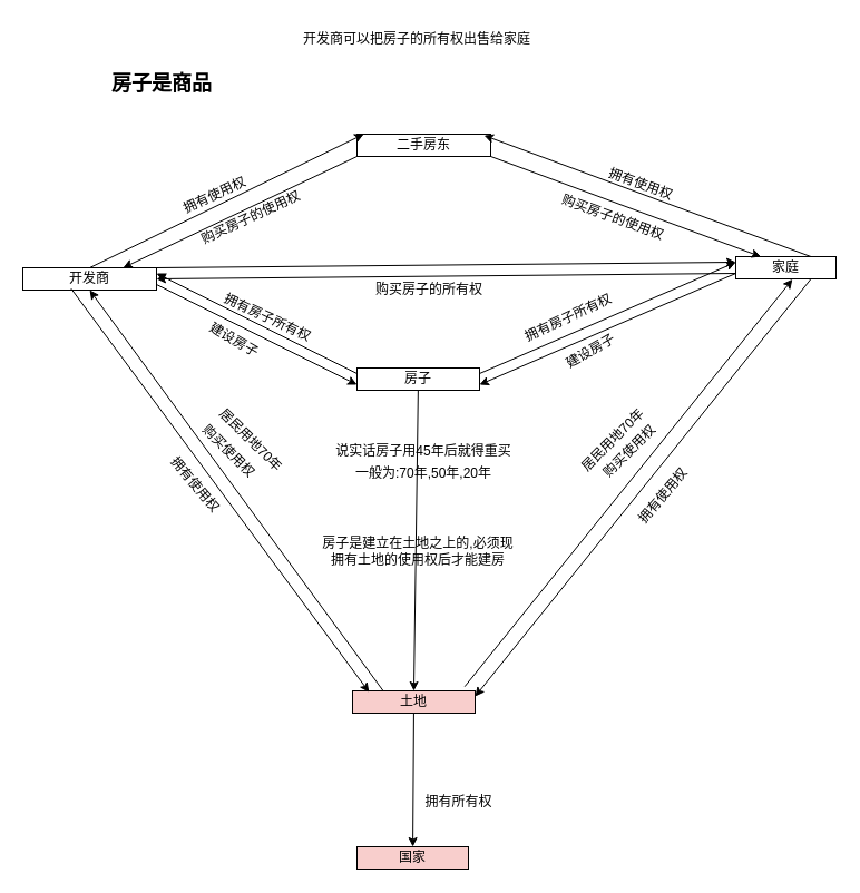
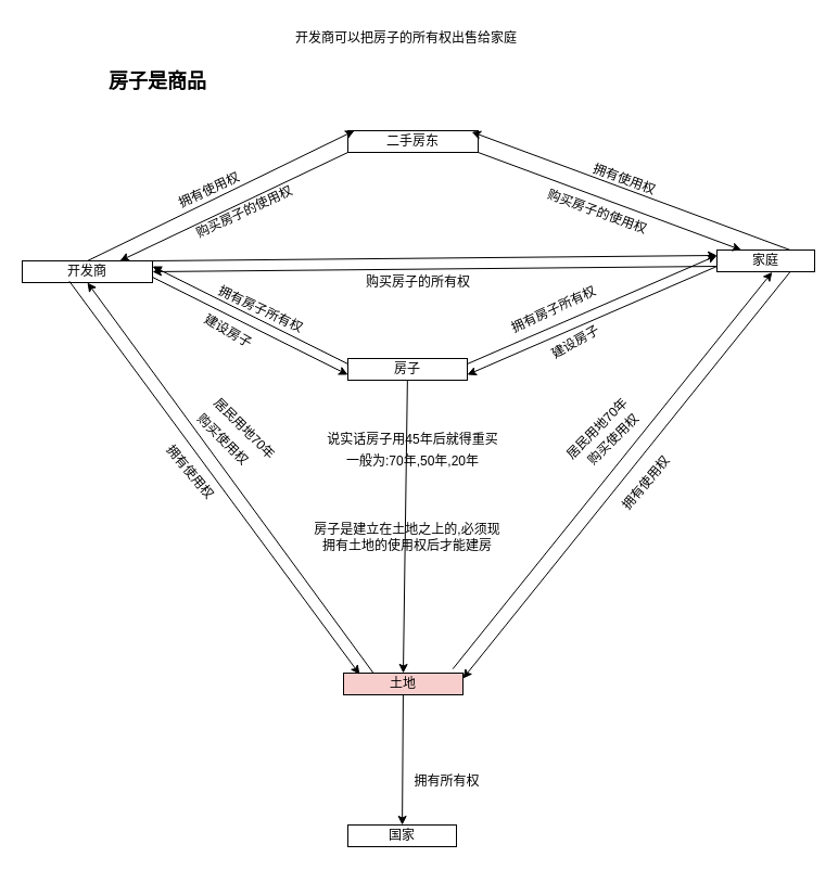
  <mxCell id="0" />
  <mxCell id="1" parent="0" />
  <mxCell id="2" value="家庭" style="rounded=0;whiteSpace=wrap;html=1;" vertex="1" parent="1"><mxGeometry x="660" y="230" width="90" height="20" as="geometry" /></mxCell>
  <mxCell id="3" value="房子" style="rounded=0;whiteSpace=wrap;html=1;" vertex="1" parent="1"><mxGeometry x="320" y="330" width="110" height="20" as="geometry" /></mxCell>
- <mxCell id="4" value="国家" style="rounded=0;whiteSpace=wrap;html=1;fillColor=#f8cecc;" vertex="1" parent="1"><mxGeometry x="320" y="760" width="100" height="20" as="geometry" /></mxCell>
+ <mxCell id="4" value="国家" style="rounded=0;whiteSpace=wrap;html=1;" vertex="1" parent="1"><mxGeometry x="320" y="760" width="100" height="20" as="geometry" /></mxCell>
  <mxCell id="5" value="" style="endArrow=classic;html=1;rounded=0;" edge="1" parent="1" source="12" target="4"><mxGeometry width="50" height="50" relative="1" as="geometry"><mxPoint x="256" y="540" as="sourcePoint" /><mxPoint x="406" y="580" as="targetPoint" /></mxGeometry></mxCell>
  <mxCell id="6" value="" style="endArrow=classic;html=1;rounded=0;exitX=0.915;exitY=-0.192;exitDx=0;exitDy=0;exitPerimeter=0;entryX=0.565;entryY=1.017;entryDx=0;entryDy=0;entryPerimeter=0;" edge="1" parent="1" source="12" target="2"><mxGeometry width="50" height="50" relative="1" as="geometry"><mxPoint x="546" y="550" as="sourcePoint" /><mxPoint x="696" y="620" as="targetPoint" /></mxGeometry></mxCell>
  <mxCell id="7" value="购买使用权" style="text;html=1;strokeColor=none;fillColor=none;align=center;verticalAlign=middle;whiteSpace=wrap;rounded=0;rotation=-45;" vertex="1" parent="1"><mxGeometry x="495" y="390" width="140" height="30" as="geometry" /></mxCell>
  <mxCell id="8" value="拥有所有权" style="text;html=1;strokeColor=none;fillColor=none;align=center;verticalAlign=middle;whiteSpace=wrap;rounded=0;" vertex="1" parent="1"><mxGeometry x="336" y="710" width="151" height="20" as="geometry" /></mxCell>
  <mxCell id="9" value="一般为:70年,50年,20年" style="text;html=1;strokeColor=none;fillColor=none;align=center;verticalAlign=middle;whiteSpace=wrap;rounded=0;rotation=0;" vertex="1" parent="1"><mxGeometry x="315" y="410" width="130" height="30" as="geometry" /></mxCell>
  <mxCell id="10" value="说实话房子用45年后就得重买" style="text;html=1;strokeColor=none;fillColor=none;align=center;verticalAlign=middle;whiteSpace=wrap;rounded=0;rotation=0;" vertex="1" parent="1"><mxGeometry x="285" y="390" width="190" height="30" as="geometry" /></mxCell>
  <mxCell id="11" value="&lt;b&gt;&lt;font style=&quot;font-size: 18px;&quot;&gt;房子是商品&lt;/font&gt;&lt;/b&gt;" style="text;html=1;strokeColor=none;fillColor=none;align=center;verticalAlign=middle;whiteSpace=wrap;rounded=0;" vertex="1" parent="1"><mxGeometry x="90" y="60" width="110" height="30" as="geometry" /></mxCell>
  <mxCell id="12" value="土地" style="rounded=0;whiteSpace=wrap;html=1;fillColor=#f8cecc;" vertex="1" parent="1"><mxGeometry x="316" y="620" width="110" height="20" as="geometry" /></mxCell>
  <mxCell id="13" value="" style="endArrow=classic;html=1;rounded=0;exitX=0.25;exitY=0;exitDx=0;exitDy=0;entryX=0.5;entryY=1;entryDx=0;entryDy=0;" edge="1" parent="1" source="12" target="18"><mxGeometry width="50" height="50" relative="1" as="geometry"><mxPoint x="476" y="590" as="sourcePoint" /><mxPoint x="371" y="550" as="targetPoint" /></mxGeometry></mxCell>
  <mxCell id="14" value="房子是建立在土地之上的,必须现拥有土地的使用权后才能建房" style="text;html=1;strokeColor=none;fillColor=none;align=center;verticalAlign=middle;whiteSpace=wrap;rounded=0;" vertex="1" parent="1"><mxGeometry x="285" y="480" width="180" height="30" as="geometry" /></mxCell>
  <mxCell id="15" value="居民用地70年" style="text;html=1;strokeColor=none;fillColor=none;align=center;verticalAlign=middle;whiteSpace=wrap;rounded=0;rotation=-45;" vertex="1" parent="1"><mxGeometry x="465" y="380" width="170" height="30" as="geometry" /></mxCell>
  <mxCell id="16" value="购买使用权" style="text;html=1;strokeColor=none;fillColor=none;align=center;verticalAlign=middle;whiteSpace=wrap;rounded=0;rotation=45;" vertex="1" parent="1"><mxGeometry x="135" y="390" width="140" height="30" as="geometry" /></mxCell>
  <mxCell id="17" value="居民用地70年" style="text;html=1;strokeColor=none;fillColor=none;align=center;verticalAlign=middle;whiteSpace=wrap;rounded=0;rotation=45;" vertex="1" parent="1"><mxGeometry x="140" y="380" width="170" height="30" as="geometry" /></mxCell>
  <mxCell id="18" value="开发商" style="rounded=0;whiteSpace=wrap;html=1;" vertex="1" parent="1"><mxGeometry x="20" y="240" width="120" height="20" as="geometry" /></mxCell>
  <mxCell id="19" value="建设房子" style="text;html=1;strokeColor=none;fillColor=none;align=center;verticalAlign=middle;whiteSpace=wrap;rounded=0;rotation=-30;" vertex="1" parent="1"><mxGeometry x="500" y="300" width="60" height="30" as="geometry" /></mxCell>
  <mxCell id="20" value="" style="endArrow=classic;html=1;rounded=0;entryX=0.5;entryY=0;entryDx=0;entryDy=0;" edge="1" parent="1" source="3" target="12"><mxGeometry width="50" height="50" relative="1" as="geometry"><mxPoint x="470" y="520" as="sourcePoint" /><mxPoint x="520" y="470" as="targetPoint" /></mxGeometry></mxCell>
  <mxCell id="21" value="" style="endArrow=classic;html=1;rounded=0;entryX=0;entryY=0.25;entryDx=0;entryDy=0;exitX=1;exitY=0.25;exitDx=0;exitDy=0;" edge="1" parent="1" source="3" target="2"><mxGeometry width="50" height="50" relative="1" as="geometry"><mxPoint x="487" y="320" as="sourcePoint" /><mxPoint x="537" y="170" as="targetPoint" /></mxGeometry></mxCell>
  <mxCell id="22" value="" style="endArrow=classic;html=1;rounded=0;exitX=0;exitY=0.75;exitDx=0;exitDy=0;entryX=1;entryY=0.75;entryDx=0;entryDy=0;" edge="1" parent="1" source="2" target="3"><mxGeometry width="50" height="50" relative="1" as="geometry"><mxPoint x="480" y="290" as="sourcePoint" /><mxPoint x="430" y="255" as="targetPoint" /></mxGeometry></mxCell>
  <mxCell id="23" value="拥有房子所有权" style="text;html=1;strokeColor=none;fillColor=none;align=center;verticalAlign=middle;whiteSpace=wrap;rounded=0;rotation=-25;" vertex="1" parent="1"><mxGeometry x="450" y="270" width="120" height="30" as="geometry" /></mxCell>
  <mxCell id="24" value="" style="endArrow=classic;html=1;rounded=0;exitX=0;exitY=0.25;exitDx=0;exitDy=0;entryX=1;entryY=0.25;entryDx=0;entryDy=0;" edge="1" parent="1" source="3" target="18"><mxGeometry width="50" height="50" relative="1" as="geometry"><mxPoint x="150" y="260" as="sourcePoint" /><mxPoint x="280" y="220" as="targetPoint" /></mxGeometry></mxCell>
  <mxCell id="25" value="" style="endArrow=classic;html=1;rounded=0;entryX=0;entryY=0.75;entryDx=0;entryDy=0;exitX=1;exitY=0.75;exitDx=0;exitDy=0;" edge="1" parent="1" source="18" target="3"><mxGeometry width="50" height="50" relative="1" as="geometry"><mxPoint x="470" y="520" as="sourcePoint" /><mxPoint x="520" y="470" as="targetPoint" /></mxGeometry></mxCell>
  <mxCell id="26" value="建设房子" style="text;html=1;strokeColor=none;fillColor=none;align=center;verticalAlign=middle;whiteSpace=wrap;rounded=0;rotation=30;" vertex="1" parent="1"><mxGeometry x="180" y="290" width="60" height="30" as="geometry" /></mxCell>
  <mxCell id="27" value="拥有房子所有权" style="text;html=1;strokeColor=none;fillColor=none;align=center;verticalAlign=middle;whiteSpace=wrap;rounded=0;rotation=25;" vertex="1" parent="1"><mxGeometry x="165" y="270" width="150" height="30" as="geometry" /></mxCell>
  <mxCell id="28" value="开发商可以把房子的所有权出售给家庭" style="text;html=1;strokeColor=none;fillColor=none;align=center;verticalAlign=middle;whiteSpace=wrap;rounded=0;" vertex="1" parent="1"><mxGeometry x="249" y="20" width="250" height="30" as="geometry" /></mxCell>
  <mxCell id="29" value="二手房东" style="rounded=0;whiteSpace=wrap;html=1;" vertex="1" parent="1"><mxGeometry x="320" y="120" width="120" height="20" as="geometry" /></mxCell>
  <mxCell id="30" value="" style="endArrow=classic;html=1;rounded=0;entryX=0.05;entryY=0;entryDx=0;entryDy=0;exitX=0.5;exitY=0;exitDx=0;exitDy=0;entryPerimeter=0;" edge="1" parent="1" source="18" target="29"><mxGeometry width="50" height="50" relative="1" as="geometry"><mxPoint x="70" y="220" as="sourcePoint" /><mxPoint x="120" y="170" as="targetPoint" /></mxGeometry></mxCell>
  <mxCell id="31" value="购买房子的使用权" style="text;html=1;strokeColor=none;fillColor=none;align=center;verticalAlign=middle;whiteSpace=wrap;rounded=0;rotation=-25;" vertex="1" parent="1"><mxGeometry x="175" y="180" width="100" height="30" as="geometry" /></mxCell>
  <mxCell id="32" value="" style="endArrow=classic;html=1;rounded=0;entryX=0.25;entryY=0;entryDx=0;entryDy=0;exitX=1;exitY=1;exitDx=0;exitDy=0;" edge="1" parent="1" source="29" target="2"><mxGeometry width="50" height="50" relative="1" as="geometry"><mxPoint x="475" y="190" as="sourcePoint" /><mxPoint x="525" y="140" as="targetPoint" /></mxGeometry></mxCell>
  <mxCell id="33" value="购买房子的使用权" style="text;html=1;strokeColor=none;fillColor=none;align=center;verticalAlign=middle;whiteSpace=wrap;rounded=0;rotation=20;" vertex="1" parent="1"><mxGeometry x="485" y="180" width="130" height="30" as="geometry" /></mxCell>
  <mxCell id="34" value="" style="endArrow=classic;html=1;rounded=0;exitX=0;exitY=1;exitDx=0;exitDy=0;entryX=0.75;entryY=0;entryDx=0;entryDy=0;" edge="1" parent="1" source="29" target="18"><mxGeometry width="50" height="50" relative="1" as="geometry"><mxPoint x="540" y="400" as="sourcePoint" /><mxPoint x="250" y="190" as="targetPoint" /></mxGeometry></mxCell>
  <mxCell id="35" value="拥有使用权" style="text;html=1;strokeColor=none;fillColor=none;align=center;verticalAlign=middle;whiteSpace=wrap;rounded=0;rotation=-25;" vertex="1" parent="1"><mxGeometry x="145" y="160" width="95" height="30" as="geometry" /></mxCell>
  <mxCell id="36" value="" style="endArrow=classic;html=1;rounded=0;exitX=0.75;exitY=0;exitDx=0;exitDy=0;entryX=0.951;entryY=0.058;entryDx=0;entryDy=0;entryPerimeter=0;" edge="1" parent="1" source="2" target="29"><mxGeometry width="50" height="50" relative="1" as="geometry"><mxPoint x="670" y="220" as="sourcePoint" /><mxPoint x="440" y="120" as="targetPoint" /></mxGeometry></mxCell>
  <mxCell id="37" value="拥有使用权" style="text;html=1;strokeColor=none;fillColor=none;align=center;verticalAlign=middle;whiteSpace=wrap;rounded=0;rotation=20;" vertex="1" parent="1"><mxGeometry x="515" y="150" width="120" height="30" as="geometry" /></mxCell>
  <mxCell id="38" value="" style="endArrow=classic;html=1;rounded=0;entryX=0;entryY=0.25;entryDx=0;entryDy=0;exitX=1;exitY=0;exitDx=0;exitDy=0;" edge="1" parent="1" source="18" target="2"><mxGeometry width="50" height="50" relative="1" as="geometry"><mxPoint x="540" y="400" as="sourcePoint" /><mxPoint x="590" y="350" as="targetPoint" /></mxGeometry></mxCell>
  <mxCell id="39" value="" style="endArrow=classic;html=1;rounded=0;entryX=1;entryY=0.5;entryDx=0;entryDy=0;exitX=0;exitY=0.75;exitDx=0;exitDy=0;" edge="1" parent="1" source="2" target="18"><mxGeometry width="50" height="50" relative="1" as="geometry"><mxPoint x="540" y="400" as="sourcePoint" /><mxPoint x="590" y="350" as="targetPoint" /></mxGeometry></mxCell>
  <mxCell id="40" value="购买房子的所有权" style="text;html=1;strokeColor=none;fillColor=none;align=center;verticalAlign=middle;whiteSpace=wrap;rounded=0;" vertex="1" parent="1"><mxGeometry x="330" y="250" width="110" height="20" as="geometry" /></mxCell>
  <mxCell id="41" value="" style="endArrow=classic;html=1;rounded=0;entryX=1;entryY=0.25;entryDx=0;entryDy=0;exitX=0.75;exitY=1;exitDx=0;exitDy=0;" edge="1" parent="1" source="2" target="12"><mxGeometry width="50" height="50" relative="1" as="geometry"><mxPoint x="540" y="480" as="sourcePoint" /><mxPoint x="590" y="430" as="targetPoint" /></mxGeometry></mxCell>
  <mxCell id="42" value="" style="endArrow=classic;html=1;rounded=0;entryX=0.135;entryY=0.058;entryDx=0;entryDy=0;exitX=0.361;exitY=0.933;exitDx=0;exitDy=0;entryPerimeter=0;exitPerimeter=0;" edge="1" parent="1" source="18" target="12"><mxGeometry width="50" height="50" relative="1" as="geometry"><mxPoint x="50" y="250" as="sourcePoint" /><mxPoint x="590" y="430" as="targetPoint" /></mxGeometry></mxCell>
  <mxCell id="43" value="拥有使用权" style="text;html=1;strokeColor=none;fillColor=none;align=center;verticalAlign=middle;whiteSpace=wrap;rounded=0;rotation=-50;" vertex="1" parent="1"><mxGeometry x="550" y="430" width="90" height="30" as="geometry" /></mxCell>
  <mxCell id="44" value="拥有使用权" style="text;html=1;strokeColor=none;fillColor=none;align=center;verticalAlign=middle;whiteSpace=wrap;rounded=0;rotation=50;" vertex="1" parent="1"><mxGeometry x="130" y="420" width="90" height="30" as="geometry" /></mxCell>
